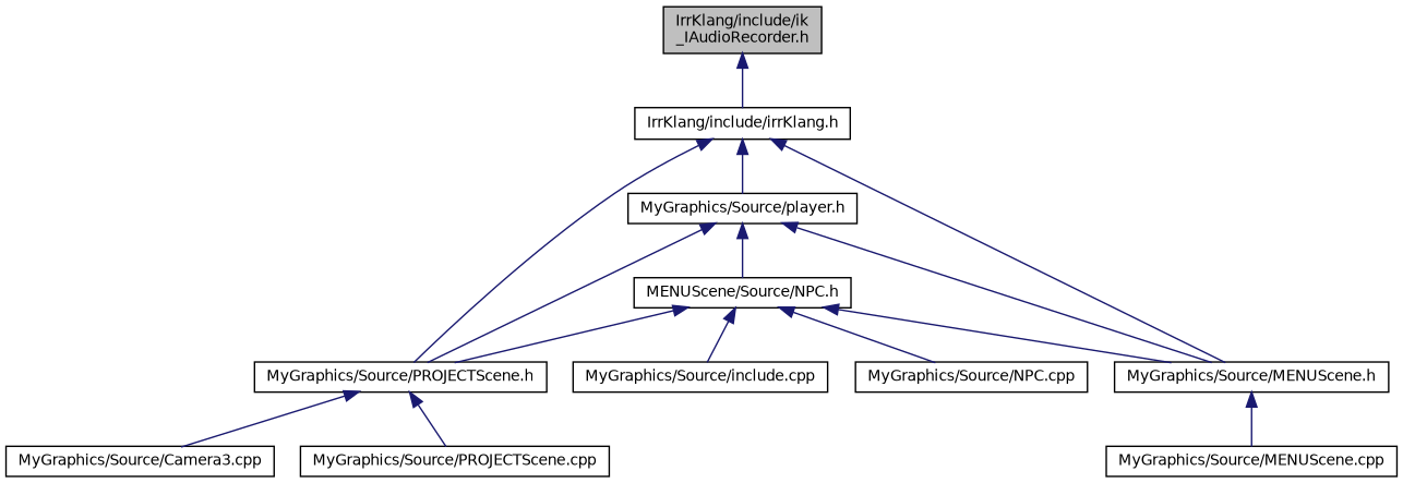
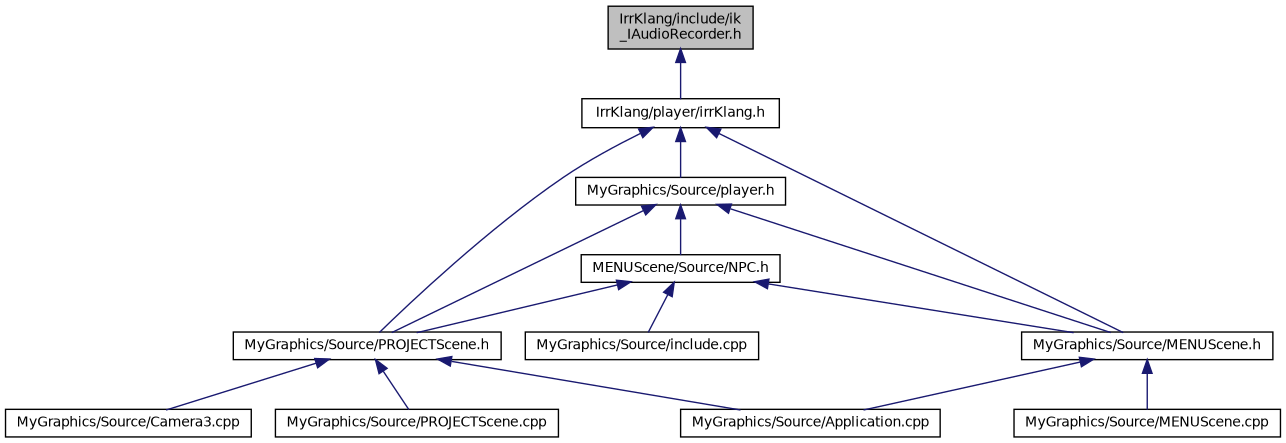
  digraph {
    node [color=black fontname=Helvetica fontsize=10 shape=record]
    edge [color=midnightblue dir=back fontname=Helvetica fontsize=10 labelfontname=Helvetica labelfontsize=10 style=solid]
    n1 [fillcolor=grey75 fontcolor=black height=0.2 label="IrrKlang/include/ik\l_IAudioRecorder.h" style=filled width=0.4]
-   n2 [height=0.2 label="IrrKlang/include/irrKlang.h" width=0.4]
+   n2 [height=0.2 label="IrrKlang/player/irrKlang.h" width=0.4]
    n3 [height=0.2 label="MyGraphics/Source/player.h" width=0.4]
    n4 [height=0.2 label="MyGraphics/Source/PROJECTScene.h" width=0.4]
    n5 [height=0.2 label="MyGraphics/Source/MENUScene.h" width=0.4]
    n6 [height=0.2 label="MENUScene/Source/NPC.h" width=0.4]
+   n7 [height=0.2 label="MyGraphics/Source/Application.cpp" width=0.4]
    n8 [height=0.2 label="MyGraphics/Source/Camera3.cpp" width=0.4]
    n9 [height=0.2 label="MyGraphics/Source/PROJECTScene.cpp" width=0.4]
    n10 [height=0.2 label="MyGraphics/Source/MENUScene.cpp" width=0.4]
    n11 [height=0.2 label="MyGraphics/Source/include.cpp" width=0.4]
-   n12 [height=0.2 label="MyGraphics/Source/NPC.cpp" width=0.4]
    n1 -> n2
    n2 -> n3
    n2 -> n4
    n2 -> n5
    n3 -> n4
    n3 -> n5
    n3 -> n6
+   n4 -> n7
    n4 -> n8
    n4 -> n9
+   n5 -> n7
    n5 -> n10
    n6 -> n4
    n6 -> n5
    n6 -> n11
-   n6 -> n12
  }
